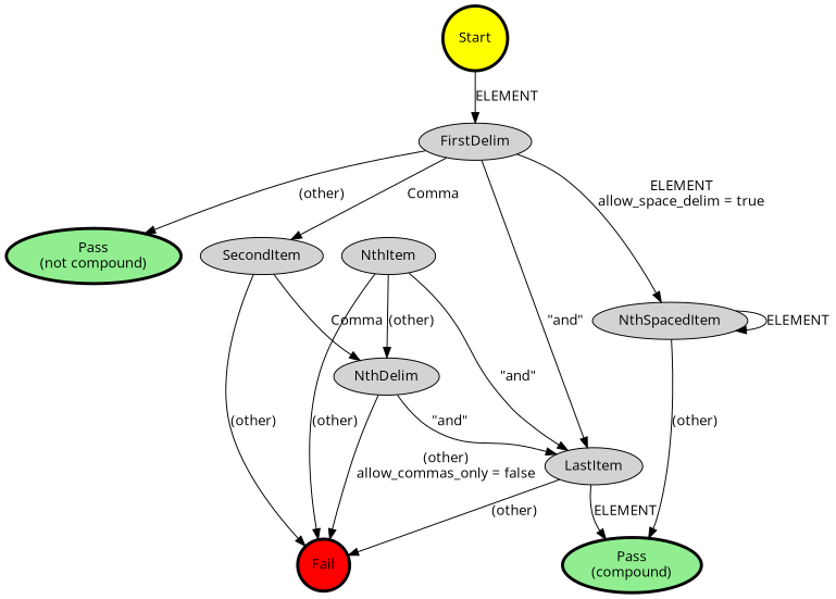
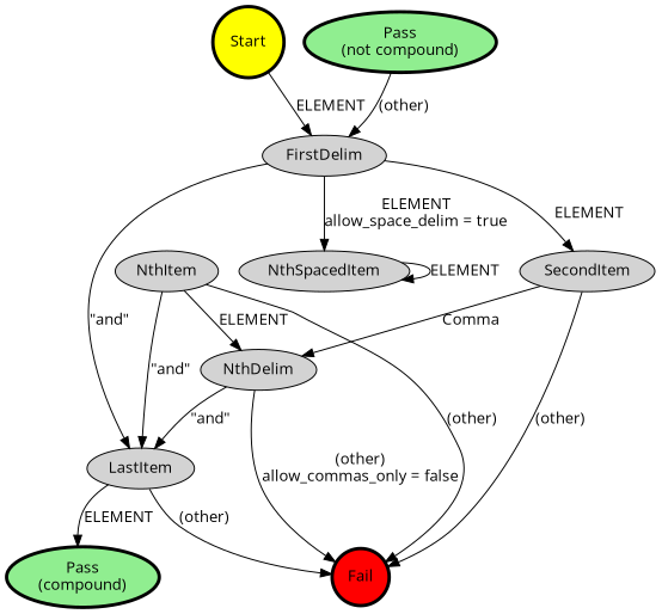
  digraph {
    fontname="Open Sans"
    node [fontname="Open Sans" style=filled]
    edge [fontname="Open Sans"]
    Start [fillcolor=yellow penwidth=3 shape=circle]
    FirstDelim
    n3 [fillcolor=lightgreen label="Pass\n(not compound)" penwidth=3]
    LastItem
    SecondItem
    NthSpacedItem
    Fail [fillcolor=red penwidth=3 shape=circle]
    n8 [fillcolor=lightgreen label="Pass\n(compound)" penwidth=3]
    NthDelim
    NthItem
    subgraph sub_1 {
    }
    Start -> FirstDelim [label=ELEMENT]
-   FirstDelim -> n3 [label="(other)"]
+   n3 -> FirstDelim [label="(other)"]
    FirstDelim -> LastItem [label="\"and\""]
-   FirstDelim -> SecondItem [label=Comma]
+   FirstDelim -> SecondItem [label=ELEMENT]
    FirstDelim -> NthSpacedItem [label="ELEMENT\nallow_space_delim = true"]
    LastItem -> Fail [label="(other)"]
    LastItem -> n8 [label=ELEMENT]
    SecondItem -> Fail [label="(other)"]
    SecondItem -> NthDelim [label=Comma]
    NthSpacedItem -> NthSpacedItem [label=ELEMENT]
-   NthSpacedItem -> n8 [label="(other)"]
    NthDelim -> LastItem [label="\"and\""]
    NthDelim -> Fail [label="(other)\nallow_commas_only = false"]
    NthItem -> LastItem [label="\"and\""]
    NthItem -> Fail [label="(other)"]
-   NthItem -> NthDelim [label="(other)"]
+   NthItem -> NthDelim [label=ELEMENT]
  }
